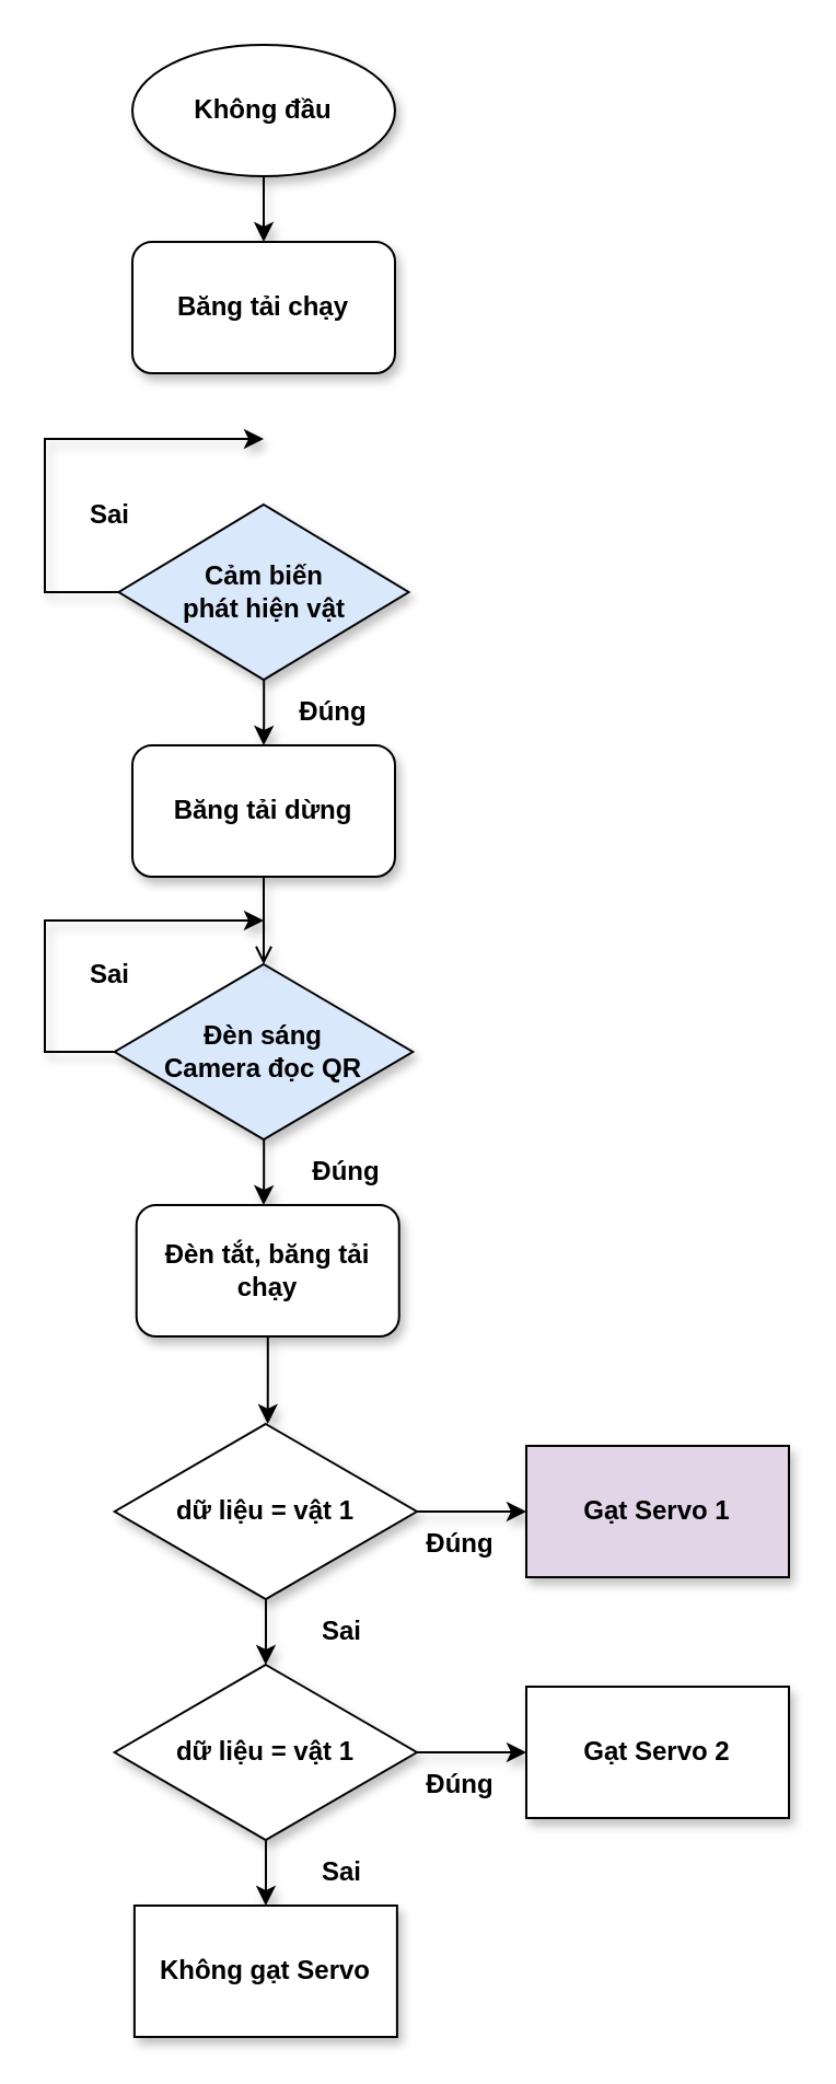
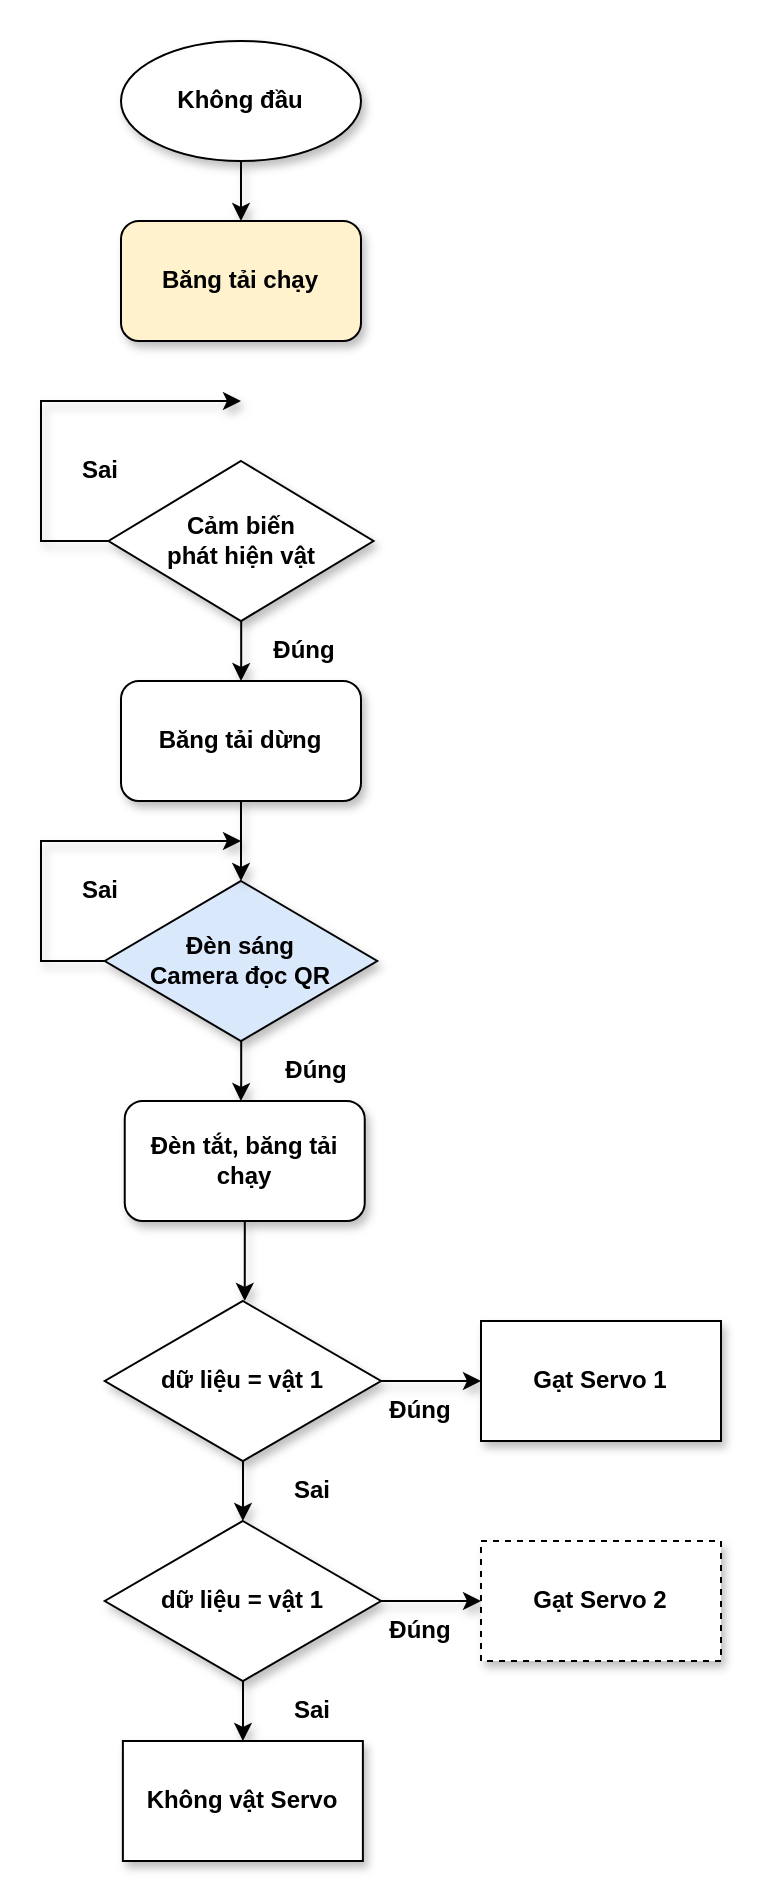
  <mxCell id="0" />
  <mxCell id="1" parent="0" />
  <mxCell id="2" style="edgeStyle=orthogonalEdgeStyle;rounded=0;orthogonalLoop=1;jettySize=auto;html=1;shadow=1;fontStyle=1" parent="1" source="3" edge="1"><mxGeometry relative="1" as="geometry"><mxPoint x="120" y="110" as="targetPoint" /></mxGeometry></mxCell>
  <mxCell id="3" value="Không đầu" style="ellipse;whiteSpace=wrap;html=1;shadow=1;fontStyle=1" parent="1" vertex="1"><mxGeometry x="60" y="20" width="120" height="60" as="geometry" /></mxCell>
- <mxCell id="4" value="Băng tải chạy" style="rounded=1;whiteSpace=wrap;html=1;shadow=1;fontStyle=1" parent="1" vertex="1"><mxGeometry x="60" y="110" width="120" height="60" as="geometry" /></mxCell>
+ <mxCell id="4" value="Băng tải chạy" style="rounded=1;whiteSpace=wrap;html=1;shadow=1;fontStyle=1;fillColor=#fff2cc;" parent="1" vertex="1"><mxGeometry x="60" y="110" width="120" height="60" as="geometry" /></mxCell>
  <mxCell id="5" style="edgeStyle=orthogonalEdgeStyle;rounded=0;orthogonalLoop=1;jettySize=auto;html=1;shadow=1;fontStyle=1" parent="1" source="7" edge="1"><mxGeometry relative="1" as="geometry"><mxPoint x="120" y="200" as="targetPoint" /><Array as="points"><mxPoint x="20" y="270" /><mxPoint x="20" y="200" /></Array></mxGeometry></mxCell>
  <mxCell id="6" style="edgeStyle=orthogonalEdgeStyle;rounded=0;orthogonalLoop=1;jettySize=auto;html=1;entryX=0.5;entryY=0;entryDx=0;entryDy=0;shadow=1;fontStyle=1" parent="1" source="7" target="14" edge="1"><mxGeometry relative="1" as="geometry" /></mxCell>
- <mxCell id="7" value="Cảm biến &lt;br&gt;phát hiện vật" style="rhombus;whiteSpace=wrap;html=1;shadow=1;fontStyle=1;fillColor=#dae8fc;" parent="1" vertex="1"><mxGeometry x="53.75" y="230" width="132.5" height="80" as="geometry" /></mxCell>
+ <mxCell id="7" value="Cảm biến &lt;br&gt;phát hiện vật" style="rhombus;whiteSpace=wrap;html=1;shadow=1;fontStyle=1" parent="1" vertex="1"><mxGeometry x="53.75" y="230" width="132.5" height="80" as="geometry" /></mxCell>
  <mxCell id="8" style="edgeStyle=orthogonalEdgeStyle;rounded=0;orthogonalLoop=1;jettySize=auto;html=1;shadow=1;fontStyle=1" parent="1" source="10" edge="1"><mxGeometry relative="1" as="geometry"><mxPoint x="120" y="420" as="targetPoint" /><Array as="points"><mxPoint x="20" y="480" /><mxPoint x="20" y="420" /></Array></mxGeometry></mxCell>
  <mxCell id="9" style="edgeStyle=orthogonalEdgeStyle;rounded=0;orthogonalLoop=1;jettySize=auto;html=1;entryX=0.484;entryY=0;entryDx=0;entryDy=0;entryPerimeter=0;shadow=1;fontStyle=1" parent="1" source="10" target="12" edge="1"><mxGeometry relative="1" as="geometry" /></mxCell>
  <mxCell id="10" value="Đèn sáng&lt;br&gt;Camera đọc QR" style="rhombus;whiteSpace=wrap;html=1;shadow=1;fontStyle=1;fillColor=#dae8fc;" parent="1" vertex="1"><mxGeometry x="51.88" y="440" width="136.25" height="80" as="geometry" /></mxCell>
  <mxCell id="11" style="edgeStyle=orthogonalEdgeStyle;rounded=0;orthogonalLoop=1;jettySize=auto;html=1;shadow=1;fontStyle=1" parent="1" source="12" edge="1"><mxGeometry relative="1" as="geometry"><mxPoint x="121.87" y="650" as="targetPoint" /></mxGeometry></mxCell>
  <mxCell id="12" value="Đèn tắt, băng tải chạy" style="rounded=1;whiteSpace=wrap;html=1;shadow=1;fontStyle=1" parent="1" vertex="1"><mxGeometry x="61.87" y="550" width="120" height="60" as="geometry" /></mxCell>
- <mxCell id="13" style="edgeStyle=orthogonalEdgeStyle;rounded=0;orthogonalLoop=1;jettySize=auto;html=1;entryX=0.5;entryY=0;entryDx=0;entryDy=0;shadow=1;fontStyle=1;endArrow=open;" parent="1" source="14" target="10" edge="1"><mxGeometry relative="1" as="geometry" /></mxCell>
+ <mxCell id="13" style="edgeStyle=orthogonalEdgeStyle;rounded=0;orthogonalLoop=1;jettySize=auto;html=1;entryX=0.5;entryY=0;entryDx=0;entryDy=0;shadow=1;fontStyle=1" parent="1" source="14" target="10" edge="1"><mxGeometry relative="1" as="geometry" /></mxCell>
  <mxCell id="14" value="Băng tải dừng" style="rounded=1;whiteSpace=wrap;html=1;shadow=1;fontStyle=1" parent="1" vertex="1"><mxGeometry x="60" y="340" width="120" height="60" as="geometry" /></mxCell>
  <mxCell id="15" value="" style="edgeStyle=orthogonalEdgeStyle;rounded=0;orthogonalLoop=1;jettySize=auto;html=1;shadow=1;fontStyle=1" parent="1" source="17" target="18" edge="1"><mxGeometry relative="1" as="geometry" /></mxCell>
  <mxCell id="16" style="edgeStyle=orthogonalEdgeStyle;rounded=0;orthogonalLoop=1;jettySize=auto;html=1;entryX=0.5;entryY=0;entryDx=0;entryDy=0;shadow=1;fontStyle=1" parent="1" source="17" target="21" edge="1"><mxGeometry relative="1" as="geometry" /></mxCell>
  <mxCell id="17" value="dữ liệu = vật 1" style="rhombus;whiteSpace=wrap;html=1;shadow=1;fontStyle=1" parent="1" vertex="1"><mxGeometry x="51.88" y="650" width="138.12" height="80" as="geometry" /></mxCell>
- <mxCell id="18" value="Gạt Servo 1" style="whiteSpace=wrap;html=1;shadow=1;fontStyle=1;fillColor=#e1d5e7;" parent="1" vertex="1"><mxGeometry x="240" y="660" width="120" height="60" as="geometry" /></mxCell>
+ <mxCell id="18" value="Gạt Servo 1" style="whiteSpace=wrap;html=1;shadow=1;fontStyle=1" parent="1" vertex="1"><mxGeometry x="240" y="660" width="120" height="60" as="geometry" /></mxCell>
  <mxCell id="19" value="" style="edgeStyle=orthogonalEdgeStyle;rounded=0;orthogonalLoop=1;jettySize=auto;html=1;shadow=1;fontStyle=1" parent="1" source="21" target="22" edge="1"><mxGeometry relative="1" as="geometry" /></mxCell>
  <mxCell id="20" style="edgeStyle=orthogonalEdgeStyle;rounded=0;orthogonalLoop=1;jettySize=auto;html=1;entryX=0.5;entryY=0;entryDx=0;entryDy=0;shadow=1;fontStyle=1" parent="1" source="21" target="23" edge="1"><mxGeometry relative="1" as="geometry" /></mxCell>
  <mxCell id="21" value="dữ liệu = vật 1" style="rhombus;whiteSpace=wrap;html=1;shadow=1;fontStyle=1" parent="1" vertex="1"><mxGeometry x="51.88" y="760" width="138.12" height="80" as="geometry" /></mxCell>
- <mxCell id="22" value="&lt;span style=&quot;&quot;&gt;Gạt Servo 2&lt;/span&gt;" style="whiteSpace=wrap;html=1;shadow=1;fontStyle=1" parent="1" vertex="1"><mxGeometry x="240" y="770" width="120" height="60" as="geometry" /></mxCell>
- <mxCell id="23" value="&lt;span style=&quot;&quot;&gt;Không gạt Servo&lt;/span&gt;" style="whiteSpace=wrap;html=1;shadow=1;fontStyle=1" parent="1" vertex="1"><mxGeometry x="60.94" y="870" width="120" height="60" as="geometry" /></mxCell>
+ <mxCell id="22" value="&lt;span style=&quot;&quot;&gt;Gạt Servo 2&lt;/span&gt;" style="whiteSpace=wrap;html=1;shadow=1;fontStyle=1;dashed=1;" parent="1" vertex="1"><mxGeometry x="240" y="770" width="120" height="60" as="geometry" /></mxCell>
+ <mxCell id="23" value="&lt;span style=&quot;&quot;&gt;Không vật Servo&lt;/span&gt;" style="whiteSpace=wrap;html=1;shadow=1;fontStyle=1" parent="1" vertex="1"><mxGeometry x="60.94" y="870" width="120" height="60" as="geometry" /></mxCell>
  <mxCell id="24" value="Đúng" style="text;html=1;strokeColor=none;fillColor=none;align=center;verticalAlign=middle;whiteSpace=wrap;rounded=0;fontStyle=1" vertex="1" parent="1"><mxGeometry x="121.87" y="310" width="60" height="30" as="geometry" /></mxCell>
  <mxCell id="25" value="Đúng" style="text;html=1;strokeColor=none;fillColor=none;align=center;verticalAlign=middle;whiteSpace=wrap;rounded=0;fontStyle=1" vertex="1" parent="1"><mxGeometry x="128.13" y="520" width="60" height="30" as="geometry" /></mxCell>
  <mxCell id="26" value="Đúng" style="text;html=1;strokeColor=none;fillColor=none;align=center;verticalAlign=middle;whiteSpace=wrap;rounded=0;fontStyle=1" vertex="1" parent="1"><mxGeometry x="180" y="690" width="60" height="30" as="geometry" /></mxCell>
  <mxCell id="27" value="Đúng" style="text;html=1;strokeColor=none;fillColor=none;align=center;verticalAlign=middle;whiteSpace=wrap;rounded=0;fontStyle=1" vertex="1" parent="1"><mxGeometry x="180" y="800" width="60" height="30" as="geometry" /></mxCell>
  <mxCell id="28" value="Sai" style="text;html=1;strokeColor=none;fillColor=none;align=center;verticalAlign=middle;whiteSpace=wrap;rounded=0;fontStyle=1" vertex="1" parent="1"><mxGeometry x="20" y="430" width="60" height="30" as="geometry" /></mxCell>
  <mxCell id="29" value="Sai" style="text;html=1;strokeColor=none;fillColor=none;align=center;verticalAlign=middle;whiteSpace=wrap;rounded=0;fontStyle=1" vertex="1" parent="1"><mxGeometry x="126.25" y="730" width="60" height="30" as="geometry" /></mxCell>
  <mxCell id="30" value="Sai" style="text;html=1;strokeColor=none;fillColor=none;align=center;verticalAlign=middle;whiteSpace=wrap;rounded=0;fontStyle=1" vertex="1" parent="1"><mxGeometry x="126.25" y="840" width="60" height="30" as="geometry" /></mxCell>
  <mxCell id="31" value="Sai" style="text;html=1;strokeColor=none;fillColor=none;align=center;verticalAlign=middle;whiteSpace=wrap;rounded=0;fontStyle=1" vertex="1" parent="1"><mxGeometry x="20" y="220" width="60" height="30" as="geometry" /></mxCell>
